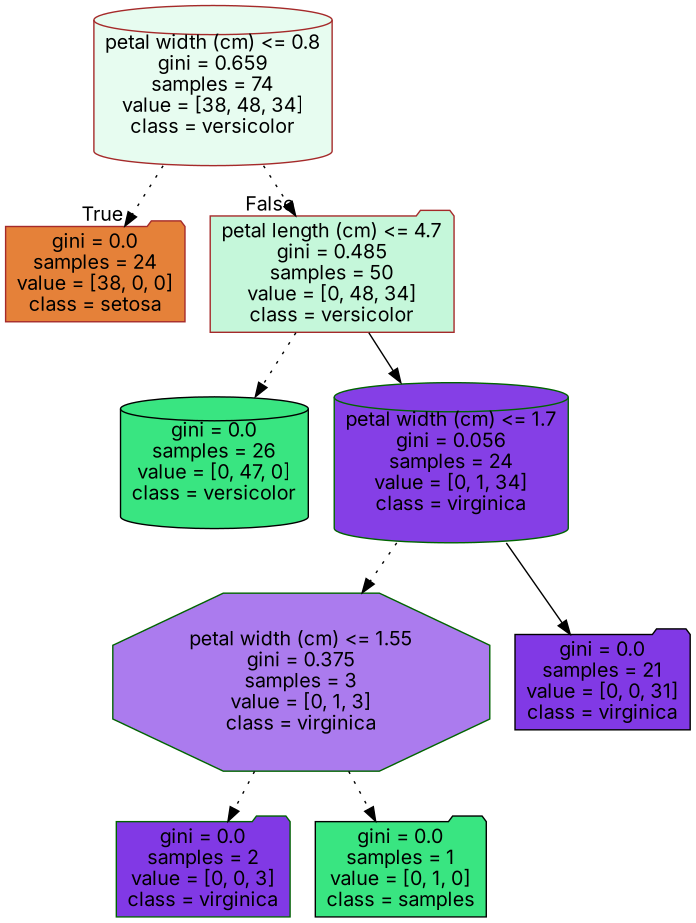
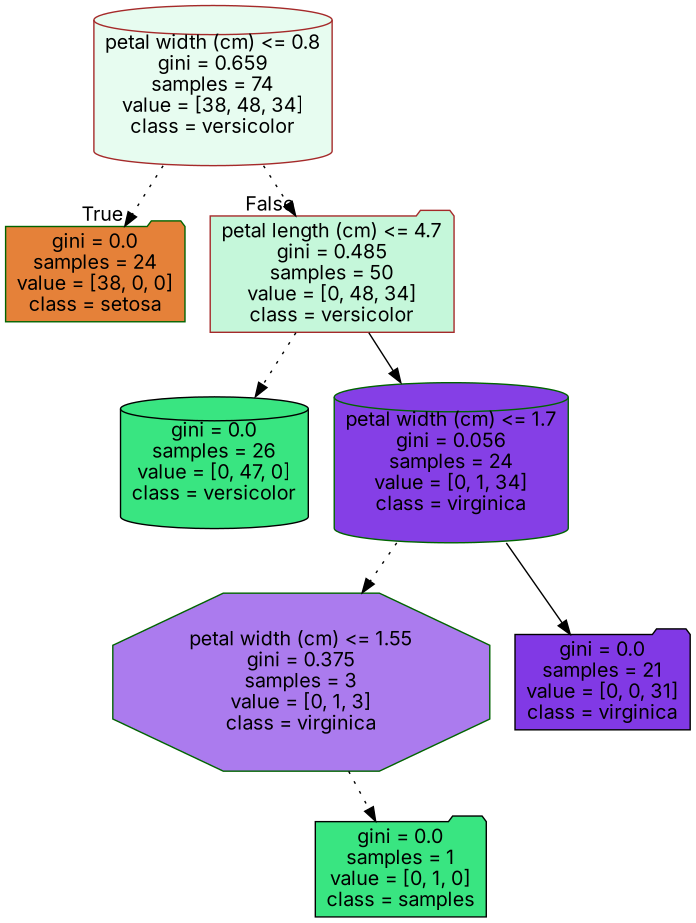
  digraph {
    fontname=Inter
    node [color=brown fillcolor="#39e581" fontname=Inter shape=folder style=filled]
    edge [fontname=Inter style=dotted]
    n1 [fillcolor="#e7fcf0" label="petal width (cm) <= 0.8\ngini = 0.659\nsamples = 74\nvalue = [38, 48, 34]\nclass = versicolor" shape=cylinder]
-   n2 [fillcolor="#e58139" label="gini = 0.0\nsamples = 24\nvalue = [38, 0, 0]\nclass = setosa"]
+   n2 [color=darkgreen fillcolor="#e58139" label="gini = 0.0\nsamples = 24\nvalue = [38, 0, 0]\nclass = setosa"]
    n3 [fillcolor="#c5f7da" label="petal length (cm) <= 4.7\ngini = 0.485\nsamples = 50\nvalue = [0, 48, 34]\nclass = versicolor"]
    n4 [color=black label="gini = 0.0\nsamples = 26\nvalue = [0, 47, 0]\nclass = versicolor" shape=cylinder]
    n5 [color=darkgreen fillcolor="#853fe6" label="petal width (cm) <= 1.7\ngini = 0.056\nsamples = 24\nvalue = [0, 1, 34]\nclass = virginica" shape=cylinder]
    n6 [color=darkgreen fillcolor="#ab7bee" label="petal width (cm) <= 1.55\ngini = 0.375\nsamples = 3\nvalue = [0, 1, 3]\nclass = virginica" shape=octagon]
    n7 [color=black fillcolor="#8139e5" label="gini = 0.0\nsamples = 21\nvalue = [0, 0, 31]\nclass = virginica"]
-   n8 [color=darkgreen fillcolor="#8139e5" label="gini = 0.0\nsamples = 2\nvalue = [0, 0, 3]\nclass = virginica"]
    n9 [color=black label="gini = 0.0\nsamples = 1\nvalue = [0, 1, 0]\nclass = samples"]
    n1 -> n2 [headlabel=True labelangle=45 labeldistance=2.5]
    n1 -> n3 [headlabel=False labelangle=-45 labeldistance=2.5]
    n3 -> n4
    n3 -> n5 [style=solid]
    n5 -> n6
    n5 -> n7 [style=solid]
-   n6 -> n8
    n6 -> n9
  }
